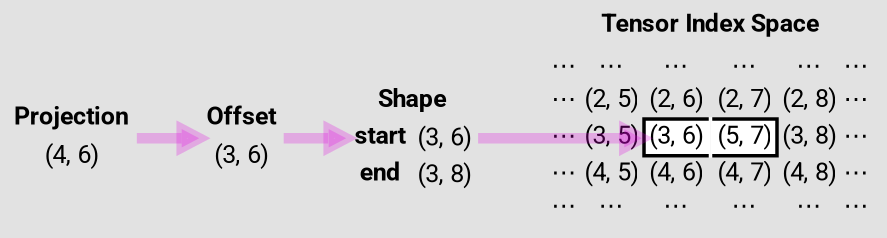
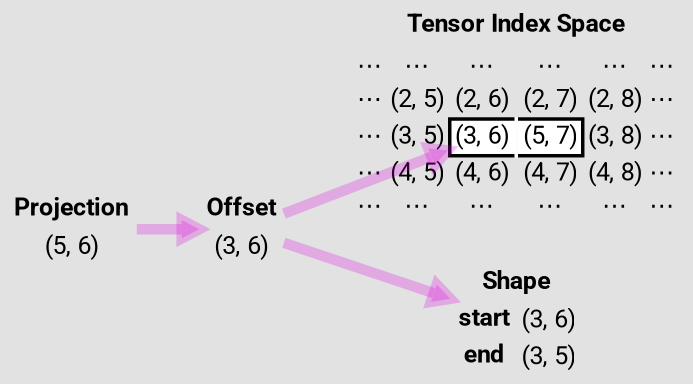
  digraph {
    bgcolor="#E2E2E2"
    fontname=Roboto
    newrank=true
    rankdir=LR
    node [fontname=Roboto shape=plain]
    edge [color="#E000E040" fontname=Roboto penwidth=6]
    n1 [label=<       <table border="0" cellborder="0">         <tr>           <td><b>Tensor Index Space</b></td>         </tr>         <tr>           <td>             <table border="0" cellborder="0" cellspacing="0" cellpadding="2">               <tr>                 <td>⋯</td>                 <td>⋯</td>                 <td>⋯</td>                 <td>⋯</td>                 <td>⋯</td>                 <td>⋯</td>               </tr>               <tr>                 <td>⋯</td>                 <td>(2, 5)</td>                 <td>(2, 6)</td>                 <td>(2, 7)</td>                 <td>(2, 8)</td>                 <td>⋯</td>               </tr>               <tr>                 <td>⋯</td>                 <td>(3, 5)</td>                 <td port="to" border="2" sides="LTB" bgcolor="white">(3, 6)</td>                 <td border="2" sides="TBR" bgcolor="white">(5, 7)</td>                 <td>(3, 8)</td>                 <td>⋯</td>               </tr>               <tr>                 <td>⋯</td>                 <td>(4, 5)</td>                 <td>(4, 6)</td>                 <td>(4, 7)</td>                 <td>(4, 8)</td>                 <td>⋯</td>               </tr>               <tr>                 <td>⋯</td>                 <td>⋯</td>                 <td>⋯</td>                 <td>⋯</td>                 <td>⋯</td>                 <td>⋯</td>               </tr>             </table>           </td>         </tr>       </table>     >]
-   n2 [label=<       <table border="0">         <tr>           <td><b>Projection</b></td>         </tr>         <tr>           <td>(4, 6)</td>         </tr>       </table>     >]
+   n2 [label=<       <table border="0">         <tr>           <td><b>Projection</b></td>         </tr>         <tr>           <td>(5, 6)</td>         </tr>       </table>     >]
    n3 [label=<       <table border="0">         <tr>           <td><b>Offset</b></td>         </tr>         <tr>           <td>(3, 6)</td>         </tr>       </table>     >]
-   n4 [label=<       <table border="0">         <tr>           <td colspan="2"><b>Shape</b></td>         </tr>         <tr>           <td><b>start</b></td>           <td>(3, 6)</td>         </tr>         <tr>           <td><b>end</b></td>           <td>(3, 8)</td>         </tr>       </table>     >]
+   n4 [label=<       <table border="0">         <tr>           <td colspan="2"><b>Shape</b></td>         </tr>         <tr>           <td><b>start</b></td>           <td>(3, 6)</td>         </tr>         <tr>           <td><b>end</b></td>           <td>(3, 5)</td>         </tr>       </table>     >]
    subgraph sub_1 {
      n1
      n2
      n3
      n4
    }
    n2 -> n3
    n3 -> n4
-   n4 -> n1 [headport=to]
+   n3 -> n1 [headport=to]
  }
